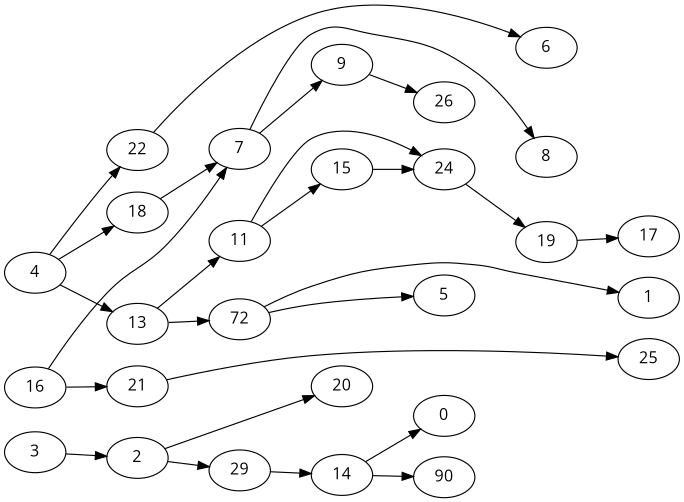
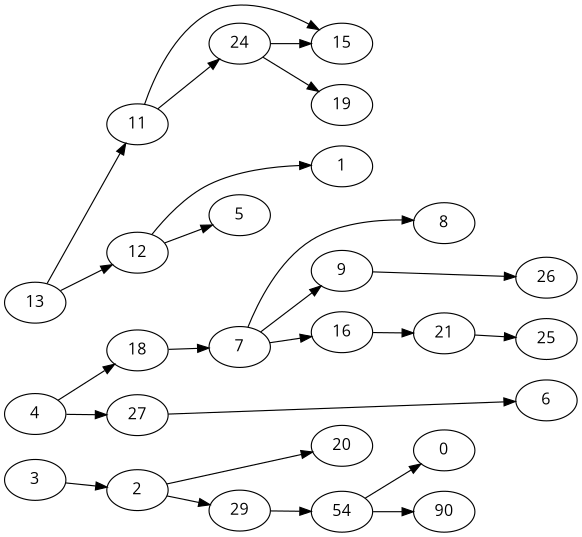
  digraph {
    fontname="Open Sans"
    rankdir=LR
    node [fontname="Open Sans"]
    edge [fontname="Open Sans" weight=0]
    2
    20
    n3 [label=29]
-   14
+   14 [label=54]
    3
    4
    13
    18
-   22
+   22 [label=27]
    11
-   12 [label=72]
+   12
    7
    6
    8
    9
    16
    26
    21
    15
    24
    19
    1
    5
    0
    n25 [label=90]
    25
-   17
    2 -> 20
    2 -> n3
    n3 -> 14
    14 -> 0
    14 -> n25
    3 -> 2
-   4 -> 13
    4 -> 18
    4 -> 22
    13 -> 11
    13 -> 12
    18 -> 7
    22 -> 6
    11 -> 15
    11 -> 24
    12 -> 1
    12 -> 5
    7 -> 8
    7 -> 9
-   16 -> 7
+   7 -> 16
    9 -> 26
    16 -> 21
    21 -> 25
-   15 -> 24 [weight=1]
+   24 -> 15 [weight=1]
    24 -> 19
-   19 -> 17
  }
